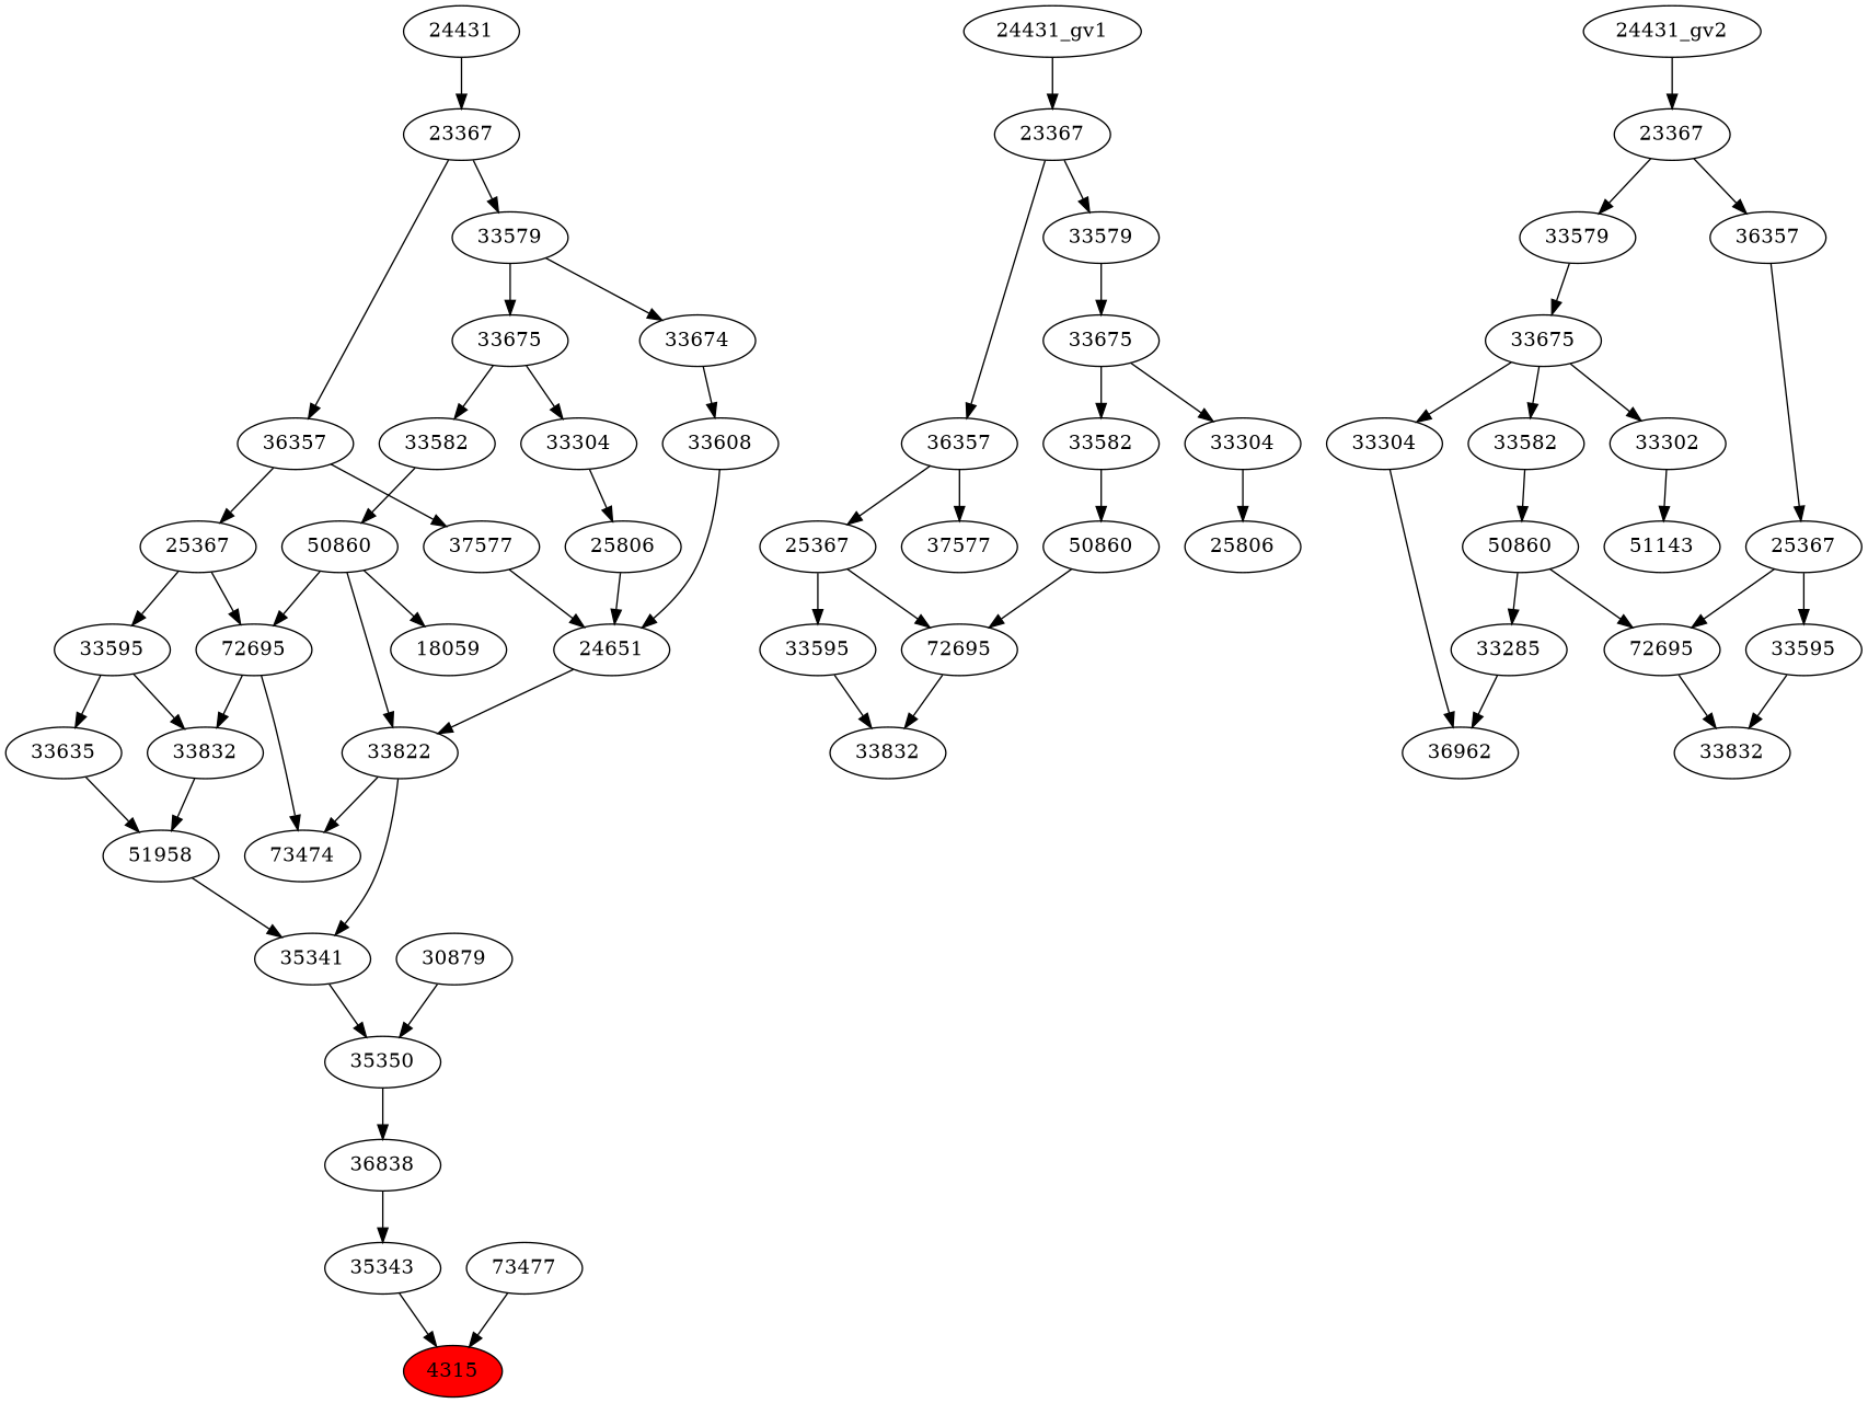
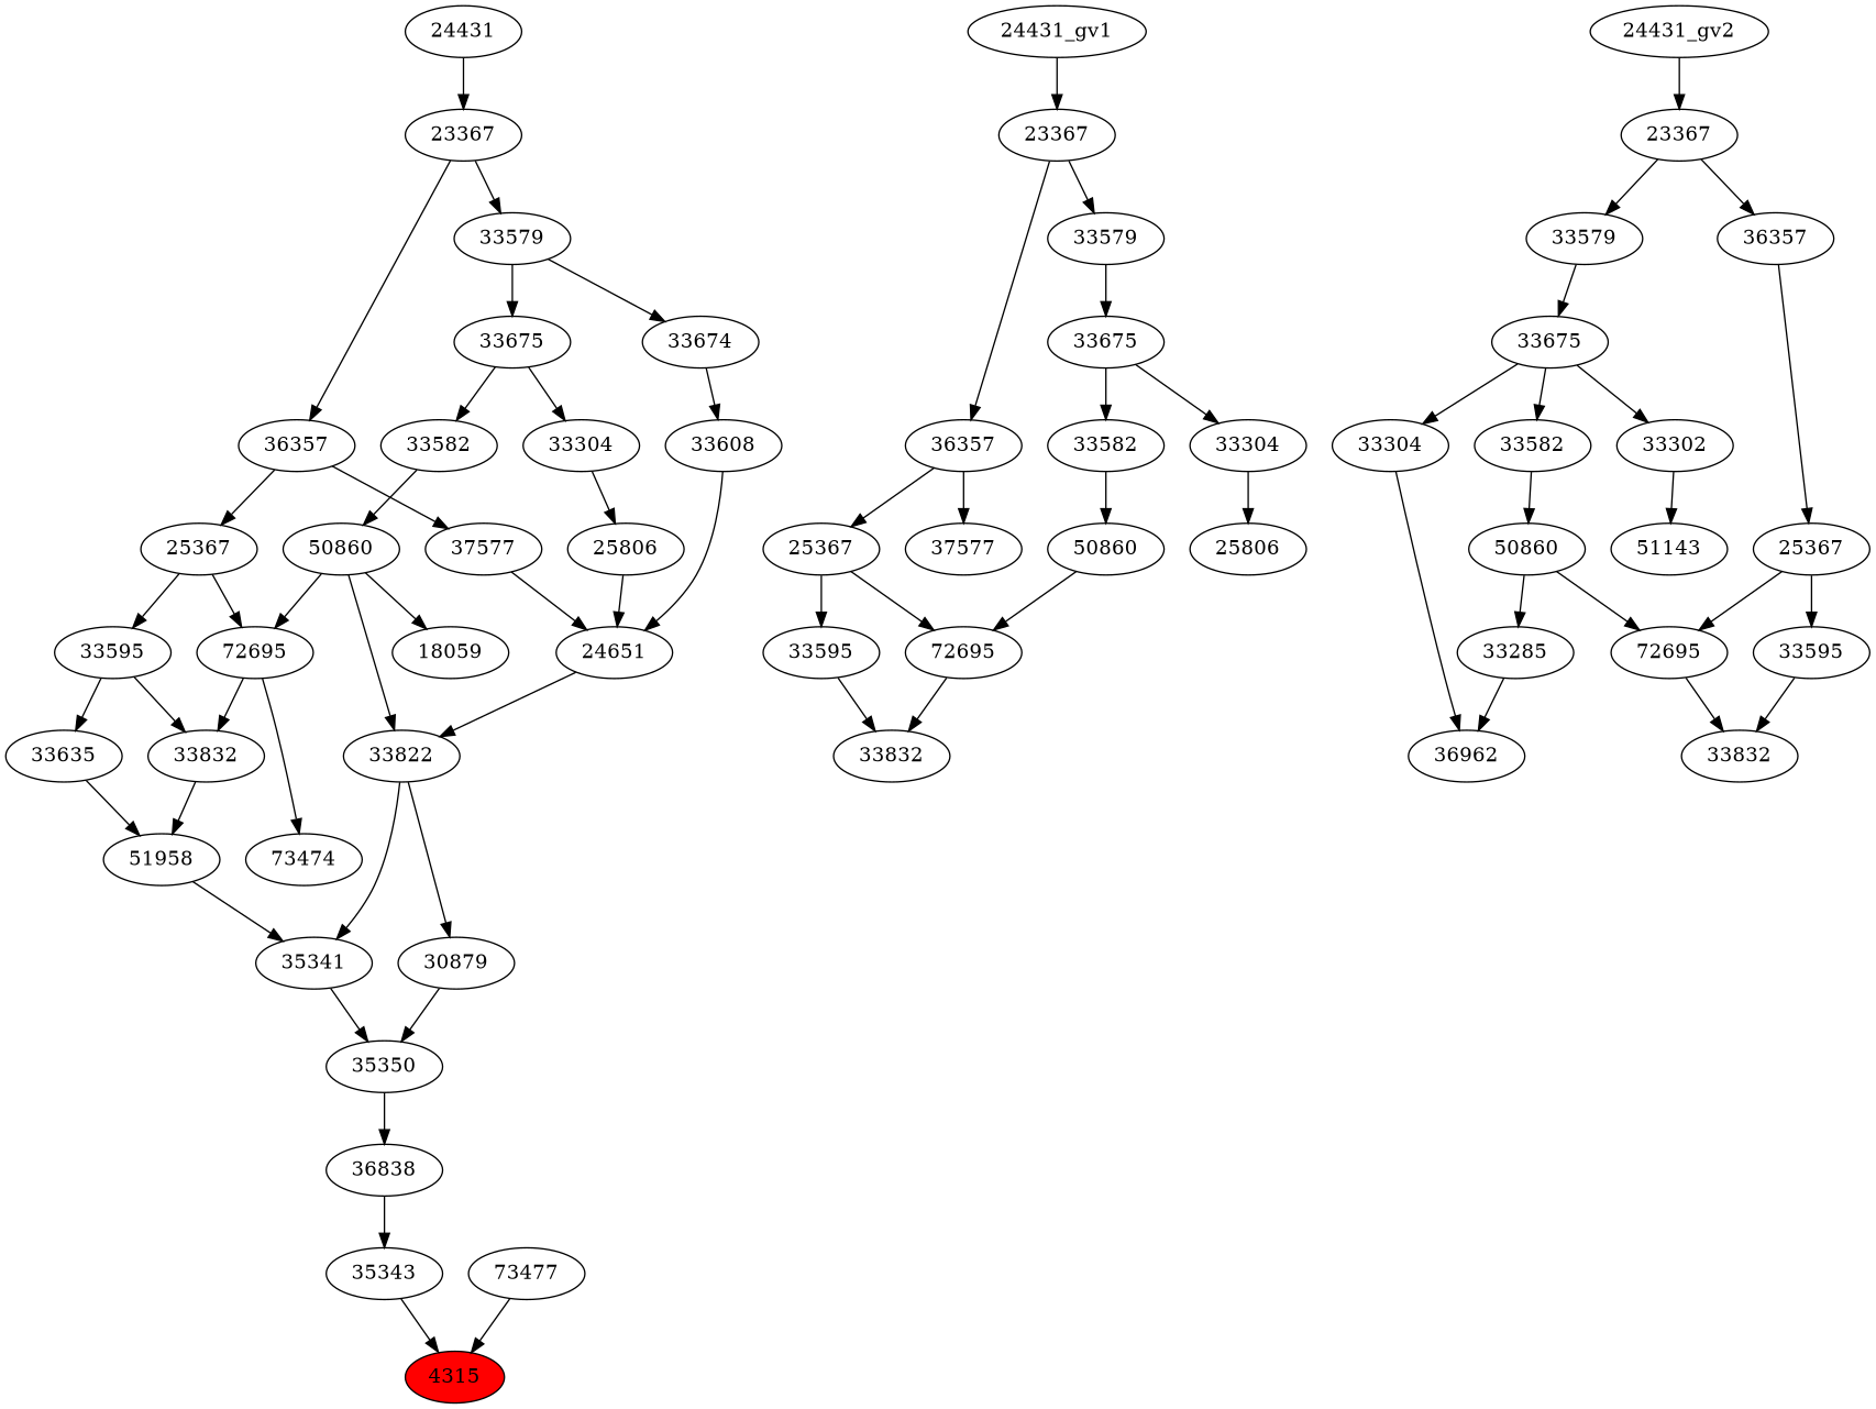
  strict digraph {
    n1 [fillcolor=red label=4315 style=filled]
    n2 [label=35343]
    n3 [label=73477]
    n4 [label=36838]
    n5 [label=73474]
    n6 [label=35350]
    n7 [label=72695]
    n8 [label=33832]
    n9 [label=51958]
    n10 [label=30879]
    n11 [label=35341]
    n12 [label=50860]
    n13 [label=33822]
    n14 [label=18059]
    n15 [label=25367]
    n16 [label=33595]
    n17 [label=33635]
    n18 [label=33582]
    n19 [label=36357]
    n20 [label=37577]
    n21 [label=24651]
    n22 [label=33675]
    n23 [label=33304]
    n24 [label=25806]
    n25 [label=23367]
    n26 [label=33579]
    n27 [label=33674]
    n28 [label=33608]
    n29 [label=24431]
    n30 [label=72695]
    n31 [label=33832]
    n32 [label=50860]
    n33 [label=25367]
    n34 [label=33595]
    n35 [label=33582]
    n36 [label=36357]
    n37 [label=37577]
    n38 [label=33675]
    n39 [label=33304]
    n40 [label=25806]
    n41 [label=23367]
    n42 [label=33579]
    "24431_gv1"
    n44 [label=36962]
    n45 [label=33285]
    n46 [label=33304]
    n47 [label=50860]
    n48 [label=72695]
    n49 [label=33832]
    n50 [label=33675]
    n51 [label=33582]
    n52 [label=33302]
    n53 [label=51143]
    n54 [label=33579]
    n55 [label=33595]
    n56 [label=23367]
    n57 [label=36357]
    n58 [label=25367]
    "24431_gv2"
    subgraph sub_1 {
      n1
      n2
      n3
      n4
      n5
      n6
      n7
      n8
      n9
      n10
      n11
      n12
      n13
      n14
      n15
      n16
      n17
      n18
      n19
      n20
      n21
      n22
      n23
      n24
      n25
      n26
      n27
      n28
      n29
    }
    subgraph sub_2 {
      n30
      n31
      n32
      n33
      n34
      n35
      n36
      n37
      n38
      n39
      n40
      n41
      n42
      "24431_gv1"
    }
    subgraph sub_3 {
      n44
      n45
      n46
      n47
      n48
      n49
      n50
      n51
      n52
      n53
      n54
      n55
      n56
      n57
      n58
      "24431_gv2"
    }
    n2 -> n1
    n3 -> n1
    n4 -> n2
    n6 -> n4
    n7 -> n5
    n7 -> n8
    n8 -> n9
    n9 -> n11
    n10 -> n6
    n11 -> n6
    n12 -> n7
    n12 -> n13
    n12 -> n14
-   n13 -> n5
+   n13 -> n10
    n13 -> n11
    n15 -> n7
    n15 -> n16
    n16 -> n8
    n16 -> n17
    n17 -> n9
    n18 -> n12
    n19 -> n15
    n19 -> n20
    n20 -> n21
    n21 -> n13
    n22 -> n18
    n22 -> n23
    n23 -> n24
    n24 -> n21
    n25 -> n19
    n25 -> n26
    n26 -> n22
    n26 -> n27
    n27 -> n28
    n28 -> n21
    n29 -> n25
    n30 -> n31
    n32 -> n30
    n33 -> n30
    n33 -> n34
    n34 -> n31
    n35 -> n32
    n36 -> n33
    n36 -> n37
    n38 -> n35
    n38 -> n39
    n39 -> n40
    n41 -> n36
    n41 -> n42
    n42 -> n38
    "24431_gv1" -> n41
    n45 -> n44
    n46 -> n44
    n47 -> n45
    n47 -> n48
    n48 -> n49
    n50 -> n46
    n50 -> n51
    n50 -> n52
    n51 -> n47
    n52 -> n53
    n54 -> n50
    n55 -> n49
    n56 -> n54
    n56 -> n57
    n57 -> n58
    n58 -> n48
    n58 -> n55
    "24431_gv2" -> n56
  }
